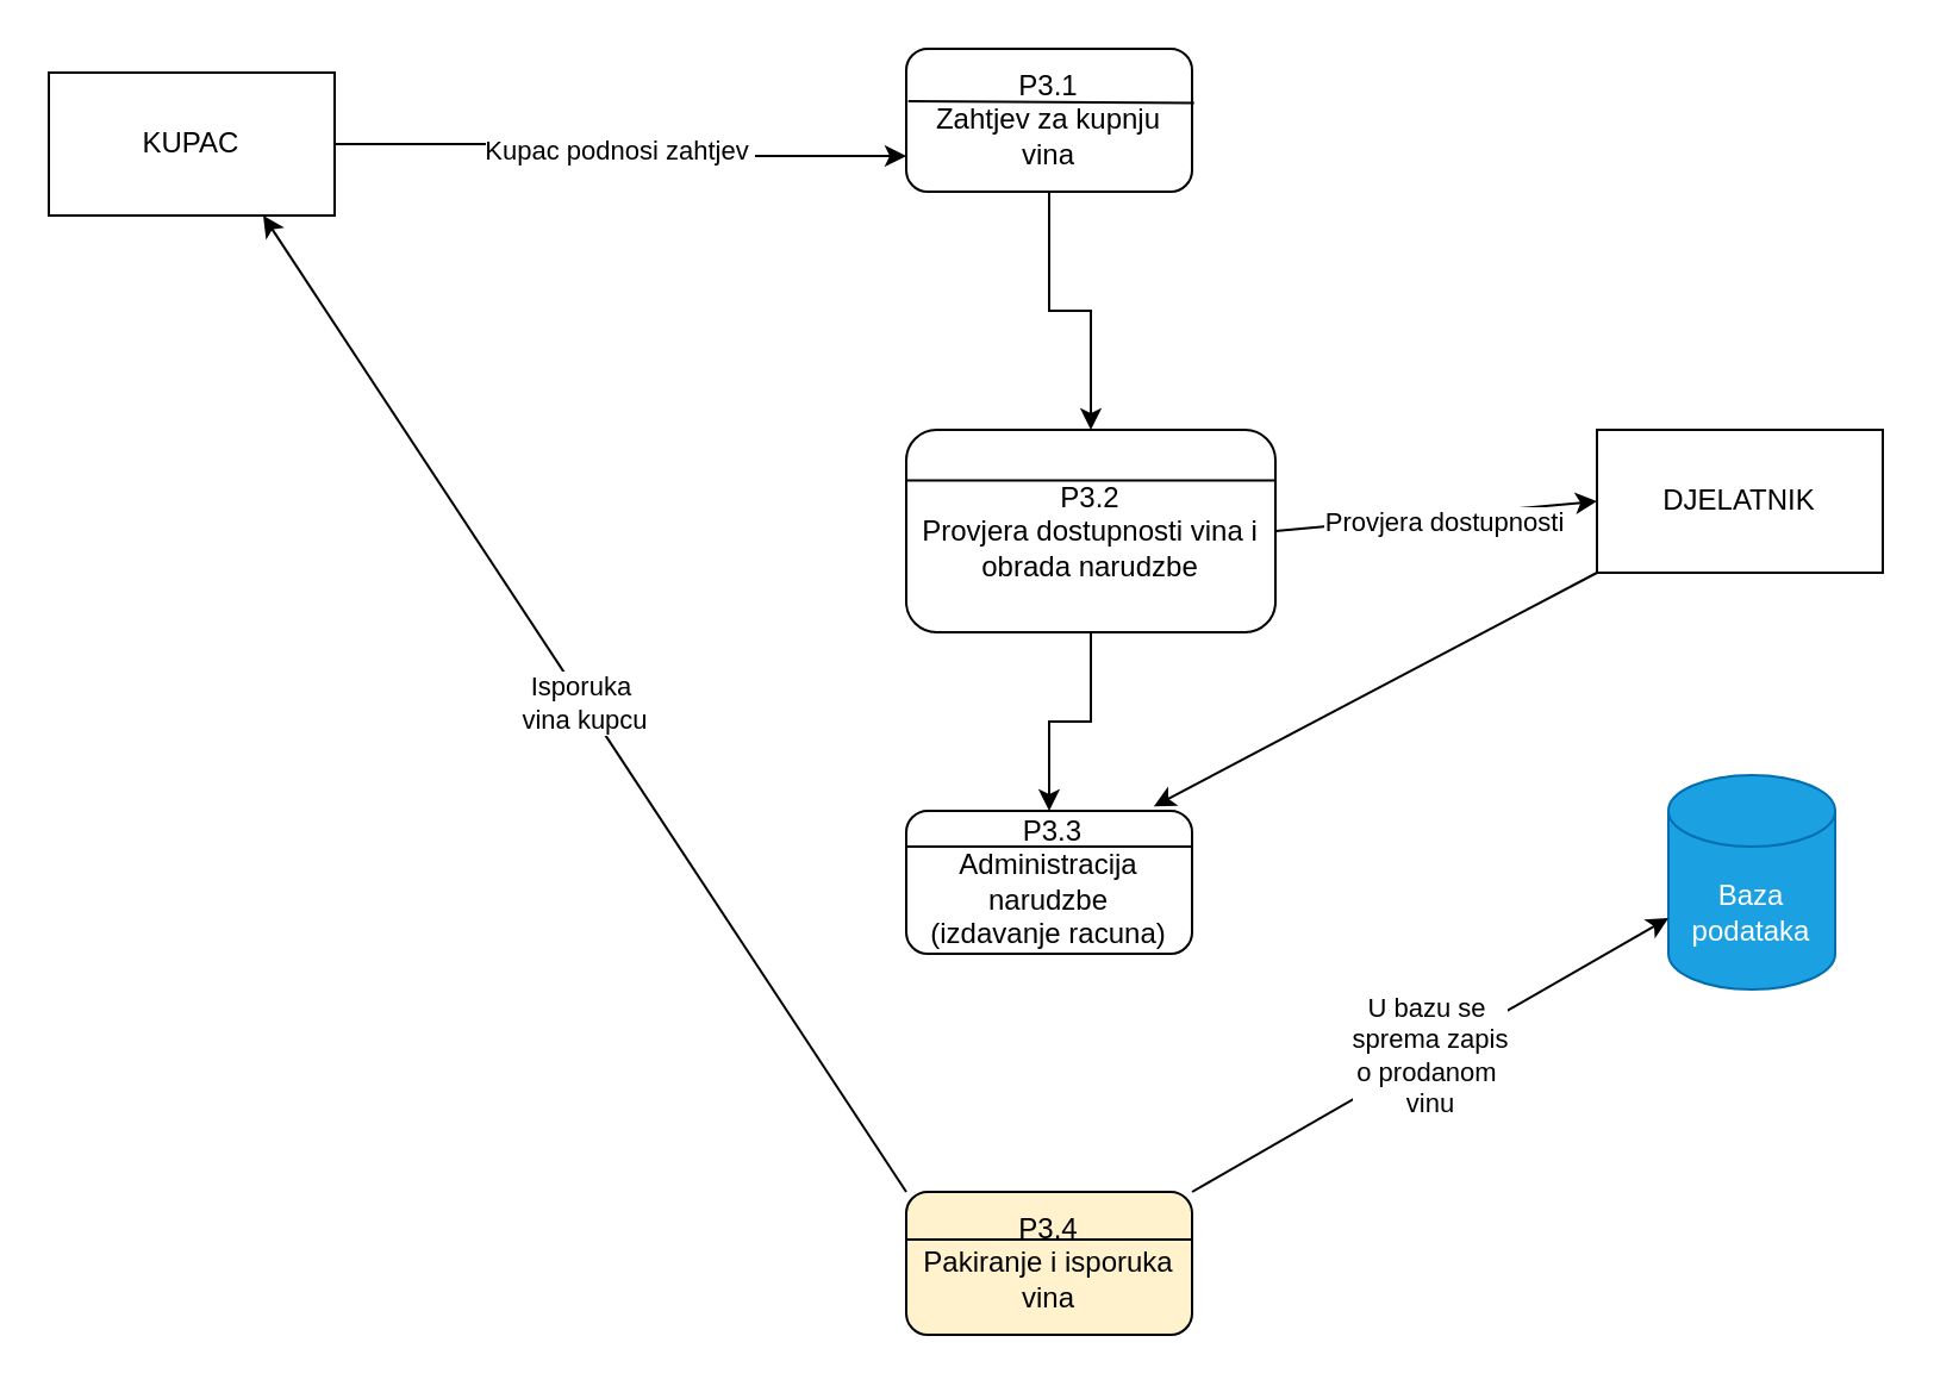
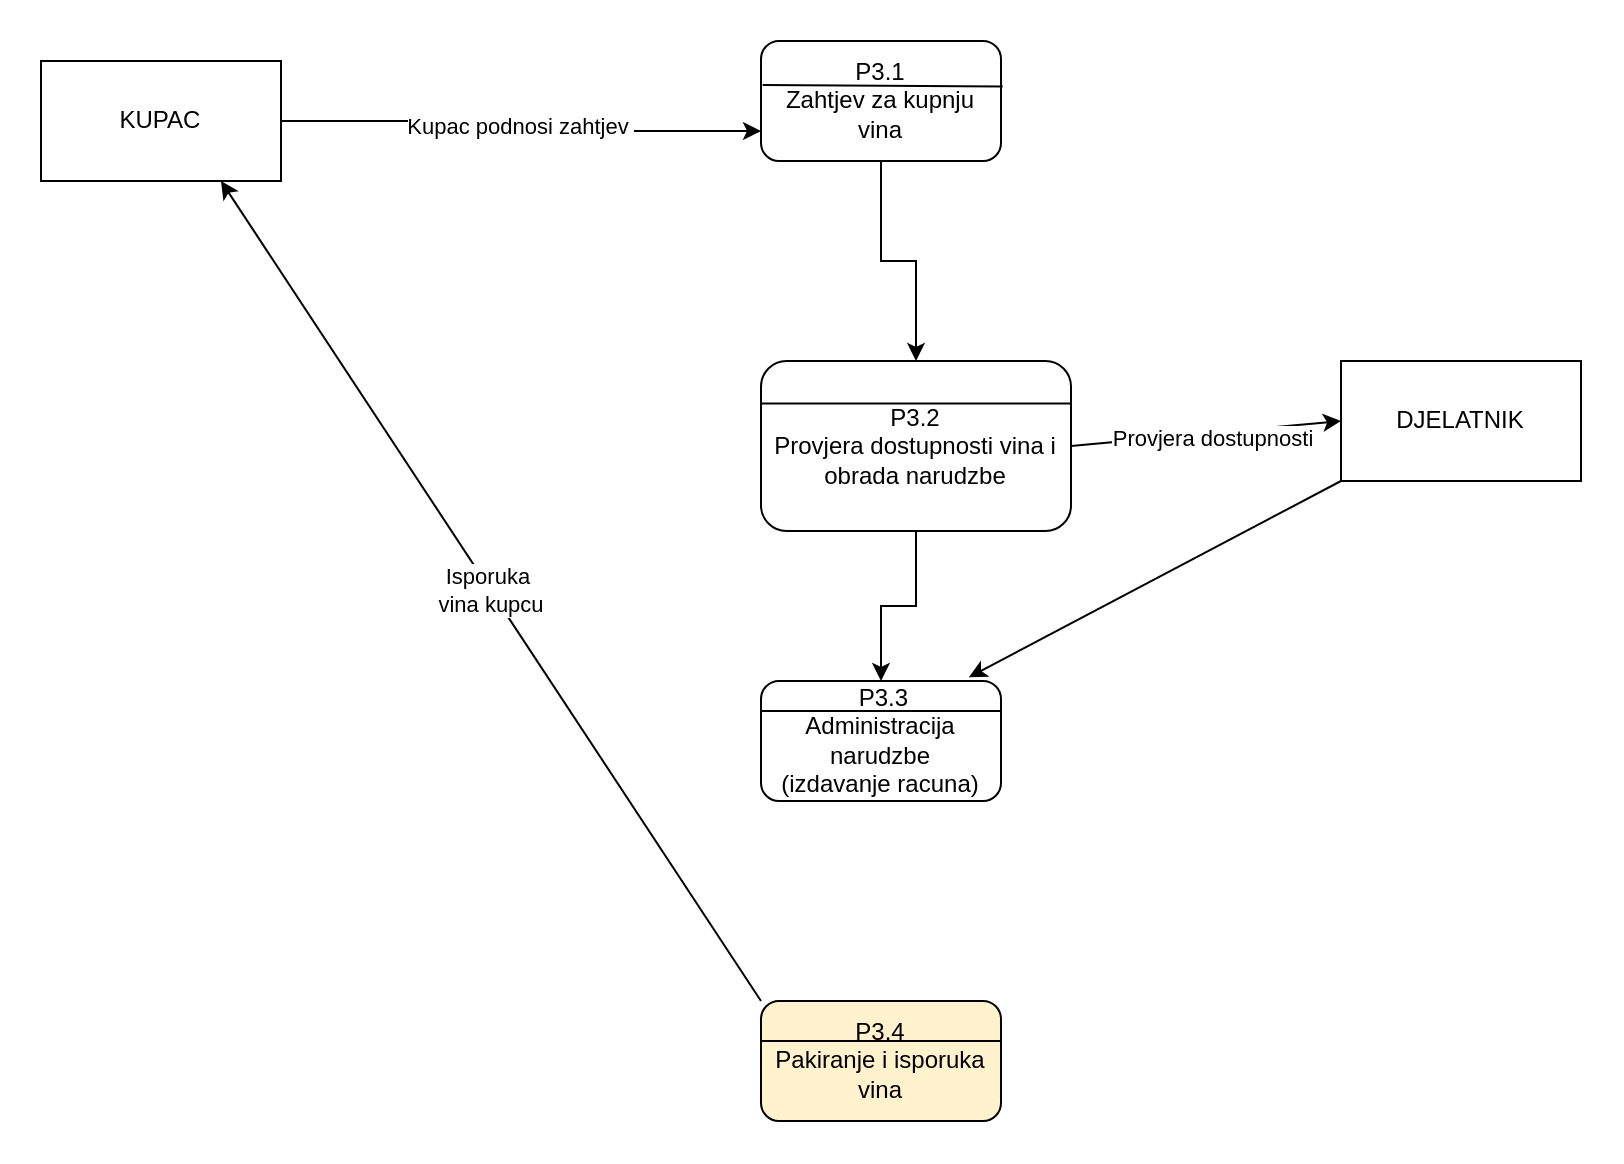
  <mxCell id="0" />
  <mxCell id="1" parent="0" />
  <mxCell id="2" value="Kupac podnosi zahtjev&amp;nbsp;" style="edgeStyle=orthogonalEdgeStyle;rounded=0;orthogonalLoop=1;jettySize=auto;html=1;exitX=1;exitY=0.5;exitDx=0;exitDy=0;entryX=0;entryY=0.75;entryDx=0;entryDy=0;" parent="1" source="3" target="5" edge="1"><mxGeometry relative="1" as="geometry" /></mxCell>
  <mxCell id="3" value="KUPAC" style="rounded=0;whiteSpace=wrap;html=1;" parent="1" vertex="1"><mxGeometry x="20" y="30" width="120" height="60" as="geometry" /></mxCell>
  <mxCell id="4" style="edgeStyle=orthogonalEdgeStyle;rounded=0;orthogonalLoop=1;jettySize=auto;html=1;entryX=0.5;entryY=0;entryDx=0;entryDy=0;" parent="1" source="5" target="7" edge="1"><mxGeometry relative="1" as="geometry" /></mxCell>
  <mxCell id="5" value="P3.1&lt;div&gt;Zahtjev za kupnju vina&lt;/div&gt;" style="rounded=1;whiteSpace=wrap;html=1;" parent="1" vertex="1"><mxGeometry x="380" y="20" width="120" height="60" as="geometry" /></mxCell>
  <mxCell id="6" style="edgeStyle=orthogonalEdgeStyle;rounded=0;orthogonalLoop=1;jettySize=auto;html=1;entryX=0.5;entryY=0;entryDx=0;entryDy=0;" parent="1" source="7" target="8" edge="1"><mxGeometry relative="1" as="geometry" /></mxCell>
  <mxCell id="7" value="P3.2&lt;div&gt;Provjera dostupnosti vina i obrada narudzbe&lt;/div&gt;" style="rounded=1;whiteSpace=wrap;html=1;" parent="1" vertex="1"><mxGeometry x="380" y="180" width="155" height="85" as="geometry" /></mxCell>
  <mxCell id="8" value="&lt;div&gt;&amp;nbsp;P3.3&lt;/div&gt;&lt;div&gt;Administracija narudzbe&lt;/div&gt;&lt;div&gt;(izdavanje racuna)&lt;/div&gt;" style="rounded=1;whiteSpace=wrap;html=1;" parent="1" vertex="1"><mxGeometry x="380" y="340" width="120" height="60" as="geometry" /></mxCell>
  <mxCell id="9" value="P3.4&lt;div&gt;Pakiranje i isporuka vina&lt;/div&gt;" style="rounded=1;whiteSpace=wrap;html=1;fillColor=#fff2cc;" parent="1" vertex="1"><mxGeometry x="380" y="500" width="120" height="60" as="geometry" /></mxCell>
  <mxCell id="10" value="DJELATNIK" style="rounded=0;whiteSpace=wrap;html=1;" parent="1" vertex="1"><mxGeometry x="670" y="180" width="120" height="60" as="geometry" /></mxCell>
- <mxCell id="11" value="Baza podataka" style="shape=cylinder3;whiteSpace=wrap;html=1;boundedLbl=1;backgroundOutline=1;size=15;fillColor=#1ba1e2;fontColor=#ffffff;strokeColor=#006EAF;" parent="1" vertex="1"><mxGeometry x="700" y="325" width="70" height="90" as="geometry" /></mxCell>
  <mxCell id="12" value="Isporuka&amp;nbsp;&lt;div&gt;vina kupcu&lt;/div&gt;" style="endArrow=classic;html=1;rounded=0;exitX=0;exitY=0;exitDx=0;exitDy=0;entryX=0.75;entryY=1;entryDx=0;entryDy=0;" parent="1" source="9" target="3" edge="1"><mxGeometry width="50" height="50" relative="1" as="geometry"><mxPoint x="370" y="280" as="sourcePoint" /><mxPoint x="420" y="230" as="targetPoint" /></mxGeometry></mxCell>
- <mxCell id="13" value="U bazu se&amp;nbsp;&lt;div&gt;sprema zapis&lt;/div&gt;&lt;div&gt;o prodanom&amp;nbsp;&lt;/div&gt;&lt;div&gt;vinu&lt;/div&gt;" style="endArrow=classic;html=1;rounded=0;exitX=1;exitY=0;exitDx=0;exitDy=0;entryX=0;entryY=0;entryDx=0;entryDy=60;entryPerimeter=0;" parent="1" source="9" target="11" edge="1"><mxGeometry width="50" height="50" relative="1" as="geometry"><mxPoint x="370" y="280" as="sourcePoint" /><mxPoint x="420" y="230" as="targetPoint" /></mxGeometry></mxCell>
  <mxCell id="14" value="" style="endArrow=classic;html=1;rounded=0;exitX=0;exitY=1;exitDx=0;exitDy=0;entryX=0.866;entryY=-0.031;entryDx=0;entryDy=0;entryPerimeter=0;" parent="1" source="10" target="8" edge="1"><mxGeometry width="50" height="50" relative="1" as="geometry"><mxPoint x="370" y="280" as="sourcePoint" /><mxPoint x="420" y="230" as="targetPoint" /></mxGeometry></mxCell>
  <mxCell id="15" value="" style="endArrow=classic;html=1;rounded=0;exitX=1;exitY=0.5;exitDx=0;exitDy=0;entryX=0;entryY=0.5;entryDx=0;entryDy=0;" parent="1" source="7" target="10" edge="1"><mxGeometry width="50" height="50" relative="1" as="geometry"><mxPoint x="500" y="205" as="sourcePoint" /><mxPoint x="660" y="200" as="targetPoint" /><Array as="points" /></mxGeometry></mxCell>
  <mxCell id="16" value="Provjera dostupnosti" style="edgeLabel;html=1;align=center;verticalAlign=middle;resizable=0;points=[];" parent="15" vertex="1" connectable="0"><mxGeometry x="-0.233" y="-1" relative="1" as="geometry"><mxPoint x="19" as="offset" /></mxGeometry></mxCell>
  <mxCell id="17" value="" style="endArrow=none;html=1;rounded=0;exitX=0.007;exitY=0.367;exitDx=0;exitDy=0;exitPerimeter=0;entryX=1.007;entryY=0.38;entryDx=0;entryDy=0;entryPerimeter=0;" parent="1" source="5" target="5" edge="1"><mxGeometry width="50" height="50" relative="1" as="geometry"><mxPoint x="360" y="300" as="sourcePoint" /><mxPoint x="410" y="250" as="targetPoint" /></mxGeometry></mxCell>
  <mxCell id="18" value="" style="endArrow=none;html=1;rounded=0;exitX=0;exitY=0.25;exitDx=0;exitDy=0;entryX=1;entryY=0.25;entryDx=0;entryDy=0;" parent="1" source="7" target="7" edge="1"><mxGeometry width="50" height="50" relative="1" as="geometry"><mxPoint x="360" y="300" as="sourcePoint" /><mxPoint x="410" y="250" as="targetPoint" /></mxGeometry></mxCell>
  <mxCell id="19" value="" style="endArrow=none;html=1;rounded=0;exitX=0;exitY=0.25;exitDx=0;exitDy=0;entryX=1;entryY=0.25;entryDx=0;entryDy=0;" parent="1" source="8" target="8" edge="1"><mxGeometry width="50" height="50" relative="1" as="geometry"><mxPoint x="360" y="300" as="sourcePoint" /><mxPoint x="410" y="250" as="targetPoint" /></mxGeometry></mxCell>
  <mxCell id="20" value="" style="endArrow=none;html=1;rounded=0;exitX=0;exitY=0.5;exitDx=0;exitDy=0;entryX=1;entryY=0.5;entryDx=0;entryDy=0;" parent="1" edge="1"><mxGeometry width="50" height="50" relative="1" as="geometry"><mxPoint x="380" y="520" as="sourcePoint" /><mxPoint x="500" y="520" as="targetPoint" /></mxGeometry></mxCell>
